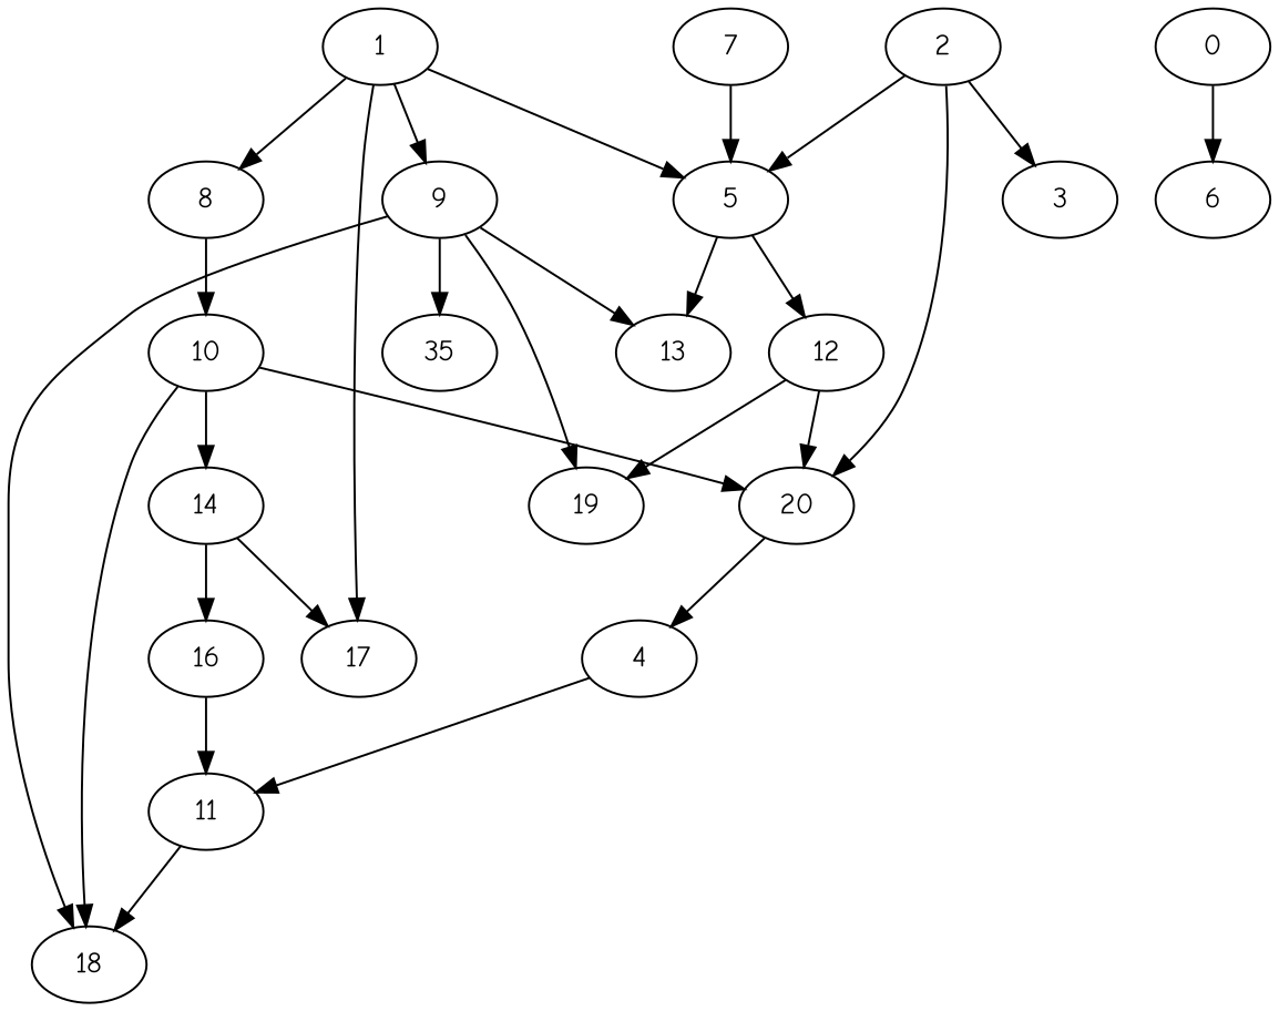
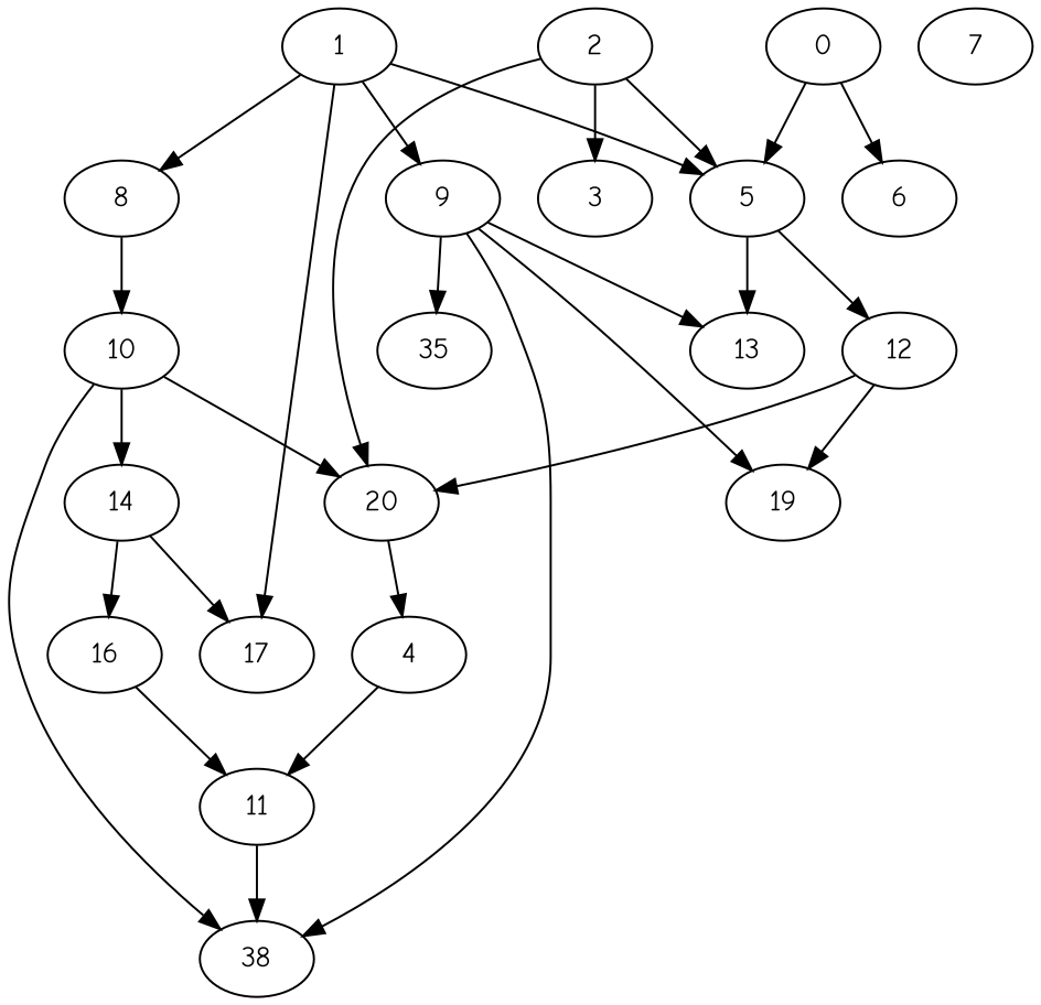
  digraph {
    "Duplicate states"=0
    GraphType=Random
    "Max states in OPEN"=0
    Modes="120000ms; topo-ordered tasks, ; Pruning: task equivalence, fixed order ready list, ; F-value: ; Optimisation: best schedule length (SL) optimisation on equal, "
    NumberOfTasks=21
    "Pruned using list schedule length"=2776375
    "States removed from OPEN"=0
    TargetSystem="Homogeneous-2"
    "Time to schedule (ms)"=4487
    "Total idle time"=34
    "Total schedule length"=83
    "Total sequential time"=131
    "Total states created"=11339607
    fontname="Comic Neue"
    node [Processor=0 "Start time"=0 Weight=8 fontname="Comic Neue"]
    edge [Weight=55 fontname="Comic Neue"]
    1 ["Finish time"=21 "Start time"=13]
    8 ["Finish time"=27 "Start time"=25 Weight=2]
    5 ["Finish time"=51 "Start time"=46 Weight=5]
    9 ["Finish time"=25 "Start time"=21 Weight=4]
    17 ["Finish time"=46 "Start time"=42 Weight=4]
    10 ["Finish time"=34 "Start time"=27 Weight=7]
    12 ["Finish time"=64 "Start time"=60 Weight=4]
    13 ["Finish time"=60 "Start time"=51 Weight=9]
-   18 ["Finish time"=70 Processor=1 "Start time"=62]
+   18 ["Finish time"=70 Processor=1 "Start time"=62 label=38]
    19 ["Finish time"=73 "Start time"=64 Weight=9]
    n11 ["Finish time"=77 Processor=1 "Start time"=75 Weight=2 label=35]
    20 ["Finish time"=83 "Start time"=73 Weight=10]
    14 ["Finish time"=42 "Start time"=34]
    0 ["Finish time"=13 "Start time"=5]
    6 ["Finish time"=82 Processor=1 "Start time"=77 Weight=5]
    4 ["Finish time"=18 Processor=1 "Start time"=8 Weight=10]
    16 ["Finish time"=75 Processor=1 "Start time"=70 Weight=5]
    2 ["Finish time"=5 Weight=5]
    3 ["Finish time"=53 Processor=1 "Start time"=47 Weight=6]
    11 ["Finish time"=57 Processor=1 "Start time"=53 Weight=4]
    7 ["Finish time"=8 Processor=1]
    1 -> 8
    1 -> 5 [Weight=69]
    1 -> 9 [Weight=62]
    1 -> 17 [Weight=62]
    8 -> 10 [Weight=49]
    5 -> 12 [Weight=35]
    5 -> 13 [Weight=35]
    9 -> 13 [Weight=62]
    9 -> 18 [Weight=35]
    9 -> 19
    9 -> n11 [Weight=49]
    10 -> 18 [Weight=28]
    10 -> 20 [Weight=42]
    10 -> 14
    12 -> 19 [Weight=62]
    12 -> 20 [Weight=14]
    20 -> 4 [Weight=42]
    14 -> 17 [Weight=49]
    14 -> 16 [Weight=28]
-   7 -> 5 [Weight=69]
+   0 -> 5 [Weight=69]
    0 -> 6
    4 -> 11 [Weight=42]
    16 -> 11 [Weight=28]
    2 -> 5 [Weight=49]
    2 -> 20
    2 -> 3 [Weight=42]
    11 -> 18 [Weight=69]
  }
